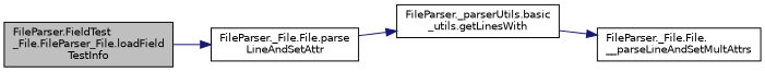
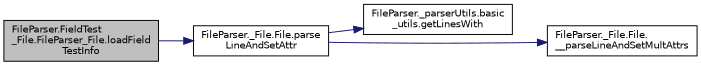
  digraph {
    rankdir=LR
    node [color=black fillcolor=white fontname=Helvetica fontsize=10 shape=record style=filled]
    edge [color=midnightblue fontname=Helvetica fontsize=10 labelfontname=Helvetica labelfontsize=10 style=solid]
    n1 [fillcolor=grey75 fontcolor=black height=0.2 label="FileParser.FieldTest\l_File.FileParser_File.loadField\lTestInfo" width=0.4]
    n2 [height=0.2 label="FileParser._File.File.parse\lLineAndSetAttr" width=0.4]
    n3 [height=0.2 label="FileParser._parserUtils.basic\l_utils.getLinesWith" width=0.4]
    n4 [height=0.2 label="FileParser._File.File.\l__parseLineAndSetMultAttrs" width=0.4]
    n1 -> n2
    n2 -> n3
-   n3 -> n4
+   n2 -> n4
  }
